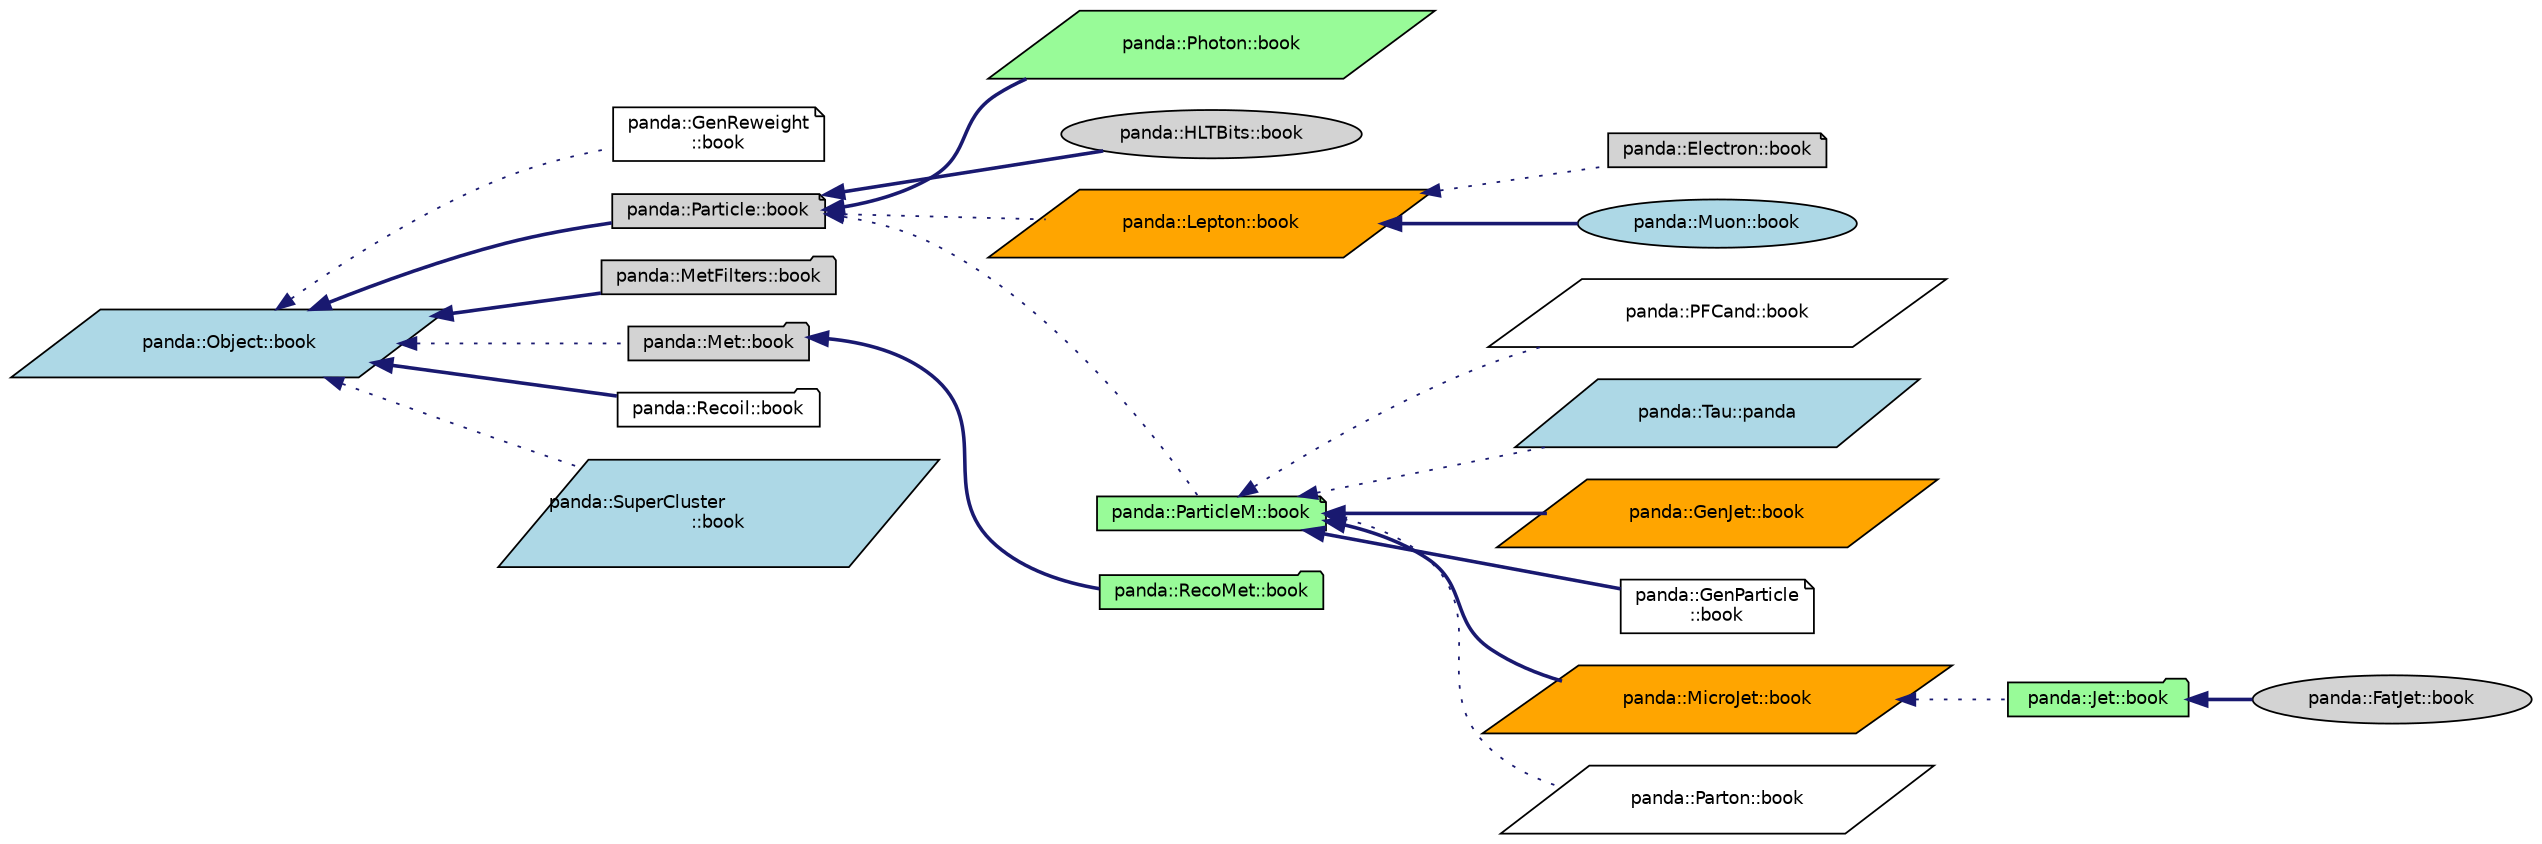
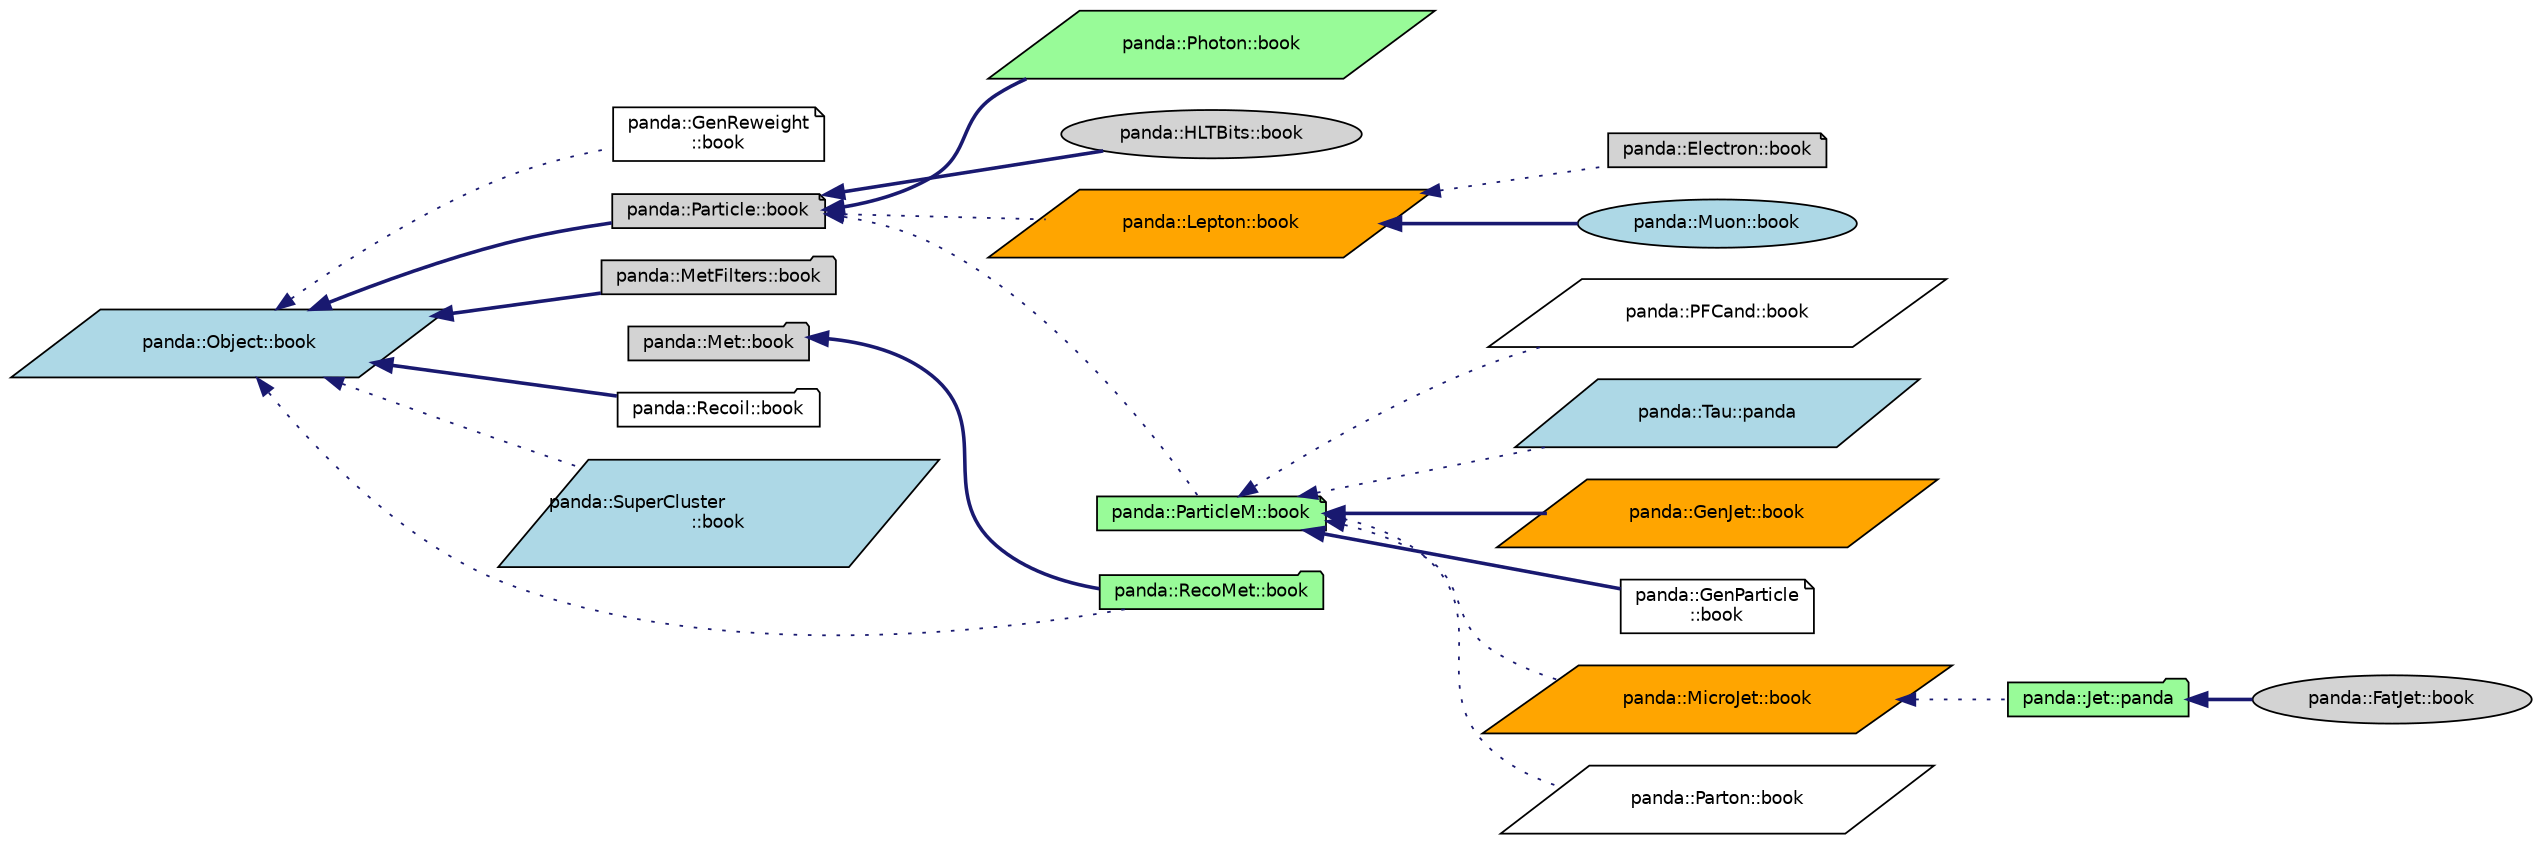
  digraph {
    rankdir=LR
    node [color=black fillcolor=lightgrey fontname=Helvetica fontsize=10 shape=parallelogram style=filled]
    edge [color=midnightblue dir=back fontname=Helvetica fontsize=10 labelfontname=Helvetica labelfontsize=10 style=dotted]
    n1 [fillcolor=lightblue fontcolor=black height=0.2 label="panda::Object::book" width=0.4]
    n2 [fillcolor=white height=0.2 label="panda::GenReweight\l::book" shape=note width=0.4]
    n3 [height=0.2 label="panda::Met::book" shape=folder width=0.4]
    n4 [height=0.2 label="panda::MetFilters::book" shape=folder width=0.4]
    n5 [height=0.2 label="panda::Particle::book" shape=note width=0.4]
    n6 [fillcolor=white height=0.2 label="panda::Recoil::book" shape=folder width=0.4]
    n7 [fillcolor=lightblue height=0.2 label="panda::SuperCluster\l::book" width=0.4]
    n8 [height=0.2 label="panda::HLTBits::book" shape=ellipse width=0.4]
    n9 [fillcolor=palegreen height=0.2 label="panda::RecoMet::book" shape=folder width=0.4]
    n10 [fillcolor=orange height=0.2 label="panda::Lepton::book" width=0.4]
    n11 [fillcolor=palegreen height=0.2 label="panda::ParticleM::book" shape=note width=0.4]
    n12 [fillcolor=palegreen height=0.2 label="panda::Photon::book" width=0.4]
    n13 [height=0.2 label="panda::Electron::book" shape=note width=0.4]
    n14 [fillcolor=lightblue height=0.2 label="panda::Muon::book" shape=ellipse width=0.4]
    n15 [fillcolor=orange height=0.2 label="panda::GenJet::book" width=0.4]
    n16 [fillcolor=white height=0.2 label="panda::GenParticle\l::book" shape=note width=0.4]
    n17 [fillcolor=orange height=0.2 label="panda::MicroJet::book" width=0.4]
    n18 [fillcolor=white height=0.2 label="panda::Parton::book" width=0.4]
    n19 [fillcolor=white height=0.2 label="panda::PFCand::book" width=0.4]
    n20 [fillcolor=lightblue height=0.2 label="panda::Tau::panda" width=0.4]
-   n21 [fillcolor=palegreen height=0.2 label="panda::Jet::book" shape=folder width=0.4]
+   n21 [fillcolor=palegreen height=0.2 label="panda::Jet::panda" shape=folder width=0.4]
    n22 [height=0.2 label="panda::FatJet::book" shape=ellipse width=0.4]
    n1 -> n2
-   n1 -> n3
+   n1 -> n9
    n1 -> n4 [style=bold]
    n1 -> n5 [style=bold]
    n1 -> n6 [style=bold]
    n1 -> n7
    n3 -> n9 [style=bold]
    n5 -> n8 [style=bold]
    n5 -> n10
    n5 -> n11
    n5 -> n12 [style=bold]
    n10 -> n13
    n10 -> n14 [style=bold]
    n11 -> n15 [style=bold]
    n11 -> n16 [style=bold]
-   n11 -> n17 [style=bold]
+   n11 -> n17
    n11 -> n18
    n11 -> n19
    n11 -> n20
    n17 -> n21
    n21 -> n22 [style=bold]
  }
